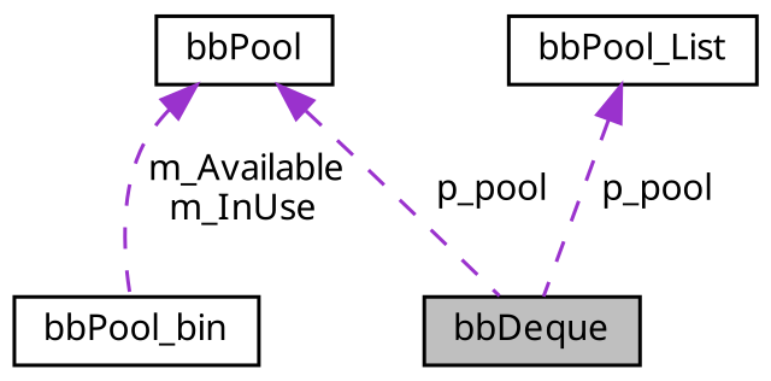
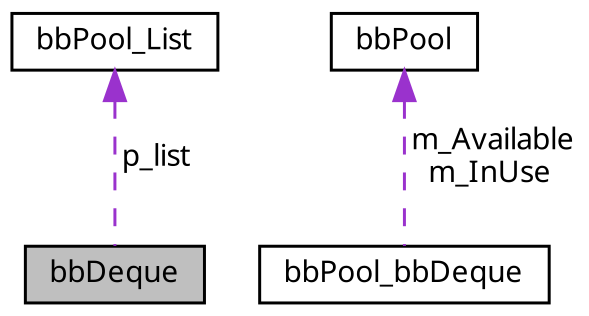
  digraph {
    fontname="Noto Sans"
    node [color=black fillcolor=white fontname="Noto Sans" fontsize=10 shape=record style=filled]
    edge [color=darkorchid3 dir=back fontname="Noto Sans" fontsize=10 labelfontname=Helvetica labelfontsize=10 style=dashed]
    n1 [fillcolor=grey75 fontcolor=black height=0.2 label=bbDeque width=0.4]
    n2 [height=0.2 label=bbPool width=0.4]
-   n3 [height=0.2 label=bbPool_bin width=0.4]
+   n3 [height=0.2 label=bbPool_bbDeque width=0.4]
    n4 [height=0.2 label=bbPool_List width=0.4]
-   n2 -> n1 [label=" p_pool"]
    n2 -> n3 [label=" m_Available\nm_InUse"]
-   n4 -> n1 [label=" p_pool"]
+   n4 -> n1 [label=" p_list"]
  }
